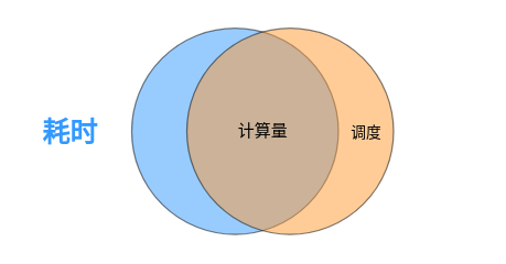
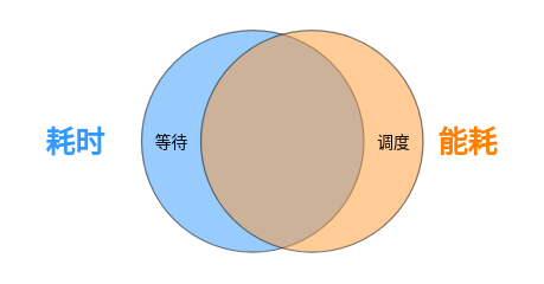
  <mxCell id="0" />
  <mxCell id="1" parent="0" />
  <mxCell id="2" value="" style="ellipse;whiteSpace=wrap;html=1;aspect=fixed;fillColor=#3399FF;opacity=50;" vertex="1" parent="1"><mxGeometry x="95" y="20" width="150" height="150" as="geometry" /></mxCell>
  <mxCell id="3" value="" style="ellipse;whiteSpace=wrap;html=1;aspect=fixed;fillColor=#FF9933;opacity=50;gradientColor=none;" vertex="1" parent="1"><mxGeometry x="135" y="20" width="150" height="150" as="geometry" /></mxCell>
- <mxCell id="4" value="计算量" style="text;html=1;resizable=0;autosize=1;align=center;verticalAlign=middle;points=[];fillColor=none;strokeColor=none;rounded=0;" vertex="1" parent="1"><mxGeometry x="165" y="85" width="50" height="20" as="geometry" /></mxCell>
+ <mxCell id="5" value="&lt;font style=&quot;font-size: 11px&quot;&gt;等待&lt;/font&gt;" style="text;html=1;resizable=0;autosize=1;align=center;verticalAlign=middle;points=[];fillColor=none;strokeColor=none;rounded=0;fontSize=13;" vertex="1" parent="1"><mxGeometry x="95" y="85" width="40" height="20" as="geometry" /></mxCell>
  <mxCell id="6" value="&lt;font style=&quot;font-size: 11px&quot;&gt;调度&lt;/font&gt;" style="text;html=1;resizable=0;autosize=1;align=center;verticalAlign=middle;points=[];fillColor=none;strokeColor=none;rounded=0;fontSize=13;" vertex="1" parent="1"><mxGeometry x="245" y="85" width="40" height="20" as="geometry" /></mxCell>
  <mxCell id="7" value="耗时" style="text;html=1;resizable=0;autosize=1;align=center;verticalAlign=middle;points=[];fillColor=none;strokeColor=none;rounded=0;fontSize=20;opacity=50;fontColor=#3399FF;fontStyle=1" vertex="1" parent="1"><mxGeometry x="20" y="80" width="60" height="30" as="geometry" /></mxCell>
+ <mxCell id="8" value="能耗" style="text;html=1;resizable=0;autosize=1;align=center;verticalAlign=middle;points=[];fillColor=none;strokeColor=none;rounded=0;fontSize=20;opacity=50;fontColor=#FF8000;fontStyle=1" vertex="1" parent="1"><mxGeometry x="285" y="80" width="60" height="30" as="geometry" /></mxCell>
